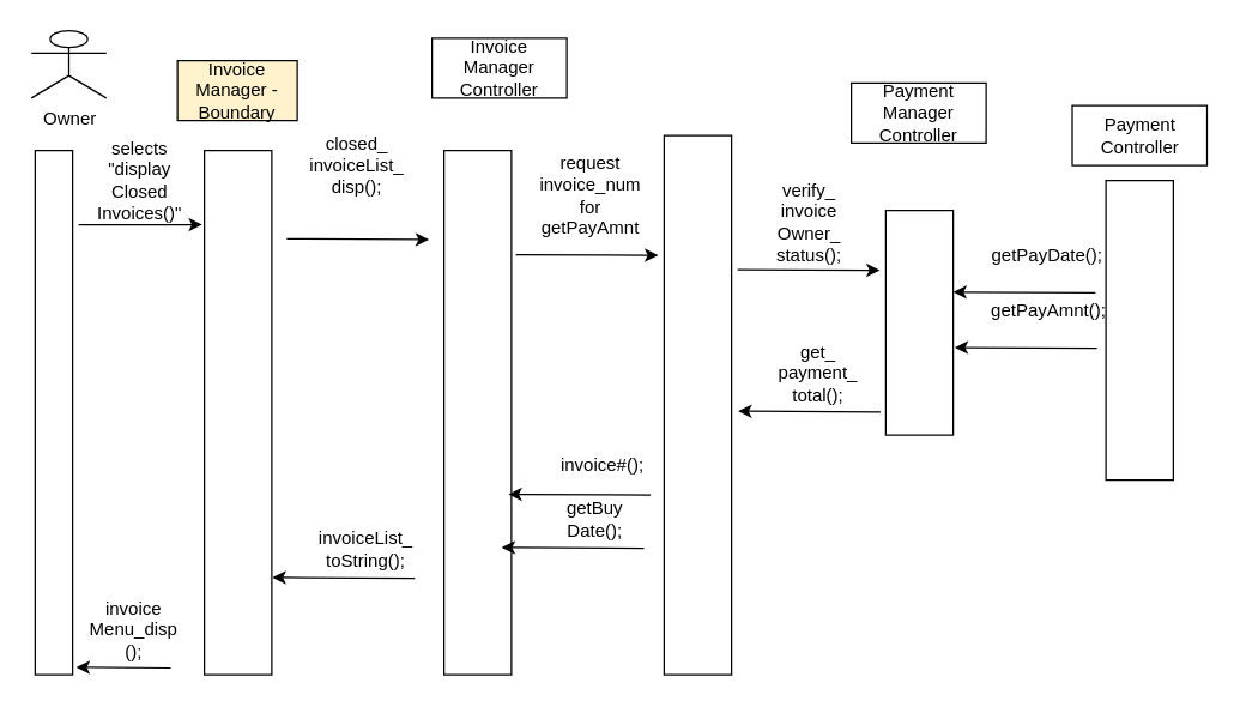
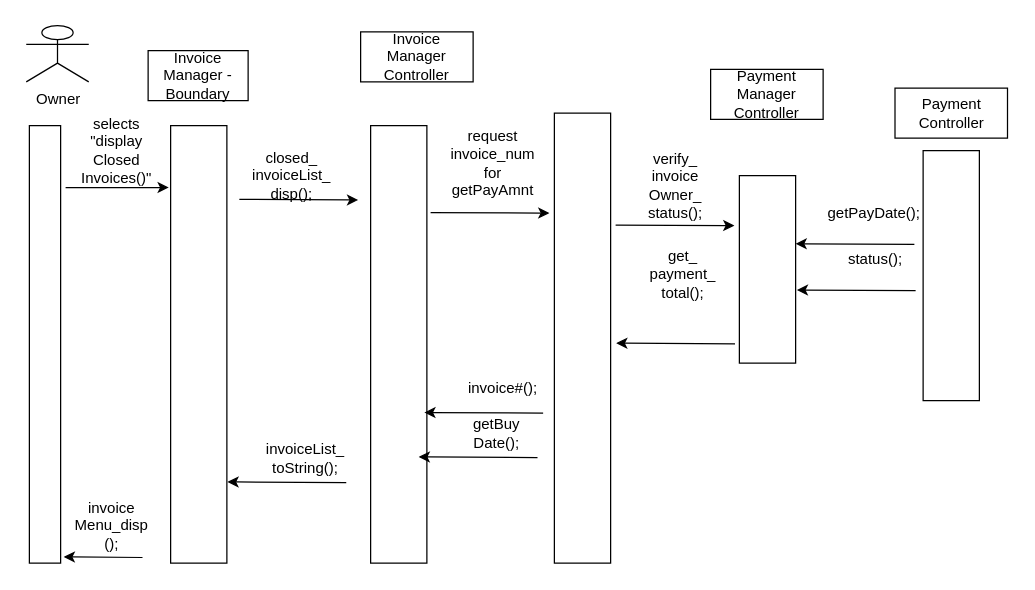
  <mxCell id="0" />
  <mxCell id="1" parent="0" />
  <mxCell id="2" value="Owner" style="shape=umlActor;verticalLabelPosition=bottom;labelBackgroundColor=#ffffff;verticalAlign=top;html=1;outlineConnect=0;" parent="1" vertex="1"><mxGeometry x="20.5" y="20" width="50" height="45" as="geometry" /></mxCell>
- <mxCell id="3" value="Invoice Manager - Boundary" style="rounded=0;whiteSpace=wrap;html=1;fillColor=#fff2cc;" parent="1" vertex="1"><mxGeometry x="118" y="40" width="80" height="40" as="geometry" /></mxCell>
+ <mxCell id="3" value="Invoice Manager - Boundary" style="rounded=0;whiteSpace=wrap;html=1;" parent="1" vertex="1"><mxGeometry x="118" y="40" width="80" height="40" as="geometry" /></mxCell>
  <mxCell id="4" value="" style="endArrow=none;dashed=1;html=1;" parent="1" source="5" edge="1"><mxGeometry width="50" height="50" relative="1" as="geometry"><mxPoint x="37.5" y="470" as="sourcePoint" /><mxPoint x="37.5" y="100" as="targetPoint" /></mxGeometry></mxCell>
  <mxCell id="5" value="" style="rounded=0;whiteSpace=wrap;html=1;" parent="1" vertex="1"><mxGeometry x="23" y="100" width="25" height="350" as="geometry" /></mxCell>
  <mxCell id="6" value="" style="rounded=0;whiteSpace=wrap;html=1;" parent="1" vertex="1"><mxGeometry x="136" y="100" width="45" height="350" as="geometry" /></mxCell>
  <mxCell id="7" value="Invoice Manager Controller" style="rounded=0;whiteSpace=wrap;html=1;" parent="1" vertex="1"><mxGeometry x="288" y="25" width="90" height="40" as="geometry" /></mxCell>
  <mxCell id="8" value="" style="endArrow=classic;html=1;" parent="1" edge="1"><mxGeometry width="50" height="50" relative="1" as="geometry"><mxPoint x="51.983" y="149.5" as="sourcePoint" /><mxPoint x="134.5" y="149.5" as="targetPoint" /></mxGeometry></mxCell>
  <mxCell id="9" value="selects &quot;display&lt;br&gt;Closed Invoices()&quot;" style="text;html=1;strokeColor=none;fillColor=none;align=center;verticalAlign=middle;whiteSpace=wrap;rounded=0;" parent="1" vertex="1"><mxGeometry x="64" y="90" width="58" height="60" as="geometry" /></mxCell>
  <mxCell id="10" value="" style="endArrow=classic;html=1;" parent="1" edge="1"><mxGeometry width="50" height="50" relative="1" as="geometry"><mxPoint x="190.983" y="159" as="sourcePoint" /><mxPoint x="286" y="159.5" as="targetPoint" /></mxGeometry></mxCell>
  <mxCell id="11" value="" style="rounded=0;whiteSpace=wrap;html=1;" parent="1" vertex="1"><mxGeometry x="296" y="100" width="45" height="350" as="geometry" /></mxCell>
  <mxCell id="12" value="" style="rounded=0;whiteSpace=wrap;html=1;" parent="1" vertex="1"><mxGeometry x="443" y="90" width="45" height="360" as="geometry" /></mxCell>
- <mxCell id="13" value="closed_&lt;br&gt;invoiceList_&lt;br&gt;disp();" style="text;html=1;strokeColor=none;fillColor=none;align=center;verticalAlign=middle;whiteSpace=wrap;rounded=0;" parent="1" vertex="1"><mxGeometry x="209" y="80" width="58" height="60" as="geometry" /></mxCell>
+ <mxCell id="13" value="closed_&lt;br&gt;invoiceList_&lt;br&gt;disp();" style="text;html=1;strokeColor=none;fillColor=none;align=center;verticalAlign=middle;whiteSpace=wrap;rounded=0;" parent="1" vertex="1"><mxGeometry x="204" y="110" width="58" height="60" as="geometry" /></mxCell>
  <mxCell id="14" value="" style="endArrow=classic;html=1;" parent="1" edge="1"><mxGeometry width="50" height="50" relative="1" as="geometry"><mxPoint x="113.5" y="445.5" as="sourcePoint" /><mxPoint x="50.5" y="445" as="targetPoint" /></mxGeometry></mxCell>
  <mxCell id="15" value="invoice&lt;br&gt;Menu_disp&lt;br&gt;();" style="text;html=1;strokeColor=none;fillColor=none;align=center;verticalAlign=middle;whiteSpace=wrap;rounded=0;" parent="1" vertex="1"><mxGeometry x="60" y="400" width="58" height="40" as="geometry" /></mxCell>
  <mxCell id="16" value="Payment Manager Controller" style="rounded=0;whiteSpace=wrap;html=1;" parent="1" vertex="1"><mxGeometry x="568" y="55" width="90" height="40" as="geometry" /></mxCell>
  <mxCell id="17" value="Payment Controller" style="rounded=0;whiteSpace=wrap;html=1;" parent="1" vertex="1"><mxGeometry x="715.5" y="70" width="90" height="40" as="geometry" /></mxCell>
  <mxCell id="18" value="" style="rounded=0;whiteSpace=wrap;html=1;" parent="1" vertex="1"><mxGeometry x="591" y="140" width="45" height="150" as="geometry" /></mxCell>
  <mxCell id="19" value="" style="rounded=0;whiteSpace=wrap;html=1;" parent="1" vertex="1"><mxGeometry x="738" y="120" width="45" height="200" as="geometry" /></mxCell>
  <mxCell id="20" value="" style="endArrow=classic;html=1;" parent="1" edge="1"><mxGeometry width="50" height="50" relative="1" as="geometry"><mxPoint x="491.983" y="179.5" as="sourcePoint" /><mxPoint x="587" y="180" as="targetPoint" /></mxGeometry></mxCell>
  <mxCell id="21" value="verify_&lt;br&gt;invoice&lt;br&gt;Owner_&lt;br&gt;status();" style="text;html=1;strokeColor=none;fillColor=none;align=center;verticalAlign=middle;whiteSpace=wrap;rounded=0;" parent="1" vertex="1"><mxGeometry x="511" y="130" width="58" height="35" as="geometry" /></mxCell>
  <mxCell id="22" value="" style="endArrow=classic;html=1;" parent="1" edge="1"><mxGeometry width="50" height="50" relative="1" as="geometry"><mxPoint x="731" y="195" as="sourcePoint" /><mxPoint x="635.983" y="194.5" as="targetPoint" /></mxGeometry></mxCell>
  <mxCell id="23" value="getPayDate();" style="text;html=1;strokeColor=none;fillColor=none;align=center;verticalAlign=middle;whiteSpace=wrap;rounded=0;" parent="1" vertex="1"><mxGeometry x="663.5" y="160" width="70" height="20" as="geometry" /></mxCell>
  <mxCell id="24" value="" style="endArrow=classic;html=1;" parent="1" edge="1"><mxGeometry width="50" height="50" relative="1" as="geometry"><mxPoint x="343.983" y="169.5" as="sourcePoint" /><mxPoint x="439" y="170" as="targetPoint" /></mxGeometry></mxCell>
  <mxCell id="25" value="request invoice_num for getPayAmnt" style="text;html=1;strokeColor=none;fillColor=none;align=center;verticalAlign=middle;whiteSpace=wrap;rounded=0;" parent="1" vertex="1"><mxGeometry x="365" y="100" width="58" height="60" as="geometry" /></mxCell>
  <mxCell id="26" value="" style="endArrow=classic;html=1;" parent="1" edge="1"><mxGeometry width="50" height="50" relative="1" as="geometry"><mxPoint x="732" y="232" as="sourcePoint" /><mxPoint x="636.983" y="231.5" as="targetPoint" /></mxGeometry></mxCell>
- <mxCell id="27" value="getPayAmnt();" style="text;html=1;strokeColor=none;fillColor=none;align=center;verticalAlign=middle;whiteSpace=wrap;rounded=0;" parent="1" vertex="1"><mxGeometry x="664.5" y="197" width="70" height="20" as="geometry" /></mxCell>
+ <mxCell id="27" value="status();" style="text;html=1;strokeColor=none;fillColor=none;align=center;verticalAlign=middle;whiteSpace=wrap;rounded=0;" parent="1" vertex="1"><mxGeometry x="664.5" y="197" width="70" height="20" as="geometry" /></mxCell>
  <mxCell id="28" value="" style="endArrow=classic;html=1;" parent="1" edge="1"><mxGeometry width="50" height="50" relative="1" as="geometry"><mxPoint x="434" y="330" as="sourcePoint" /><mxPoint x="338.983" y="329.5" as="targetPoint" /></mxGeometry></mxCell>
  <mxCell id="29" value="invoice#();" style="text;html=1;strokeColor=none;fillColor=none;align=center;verticalAlign=middle;whiteSpace=wrap;rounded=0;" parent="1" vertex="1"><mxGeometry x="366.5" y="300" width="70" height="20" as="geometry" /></mxCell>
  <mxCell id="30" value="" style="endArrow=classic;html=1;" parent="1" edge="1"><mxGeometry width="50" height="50" relative="1" as="geometry"><mxPoint x="429.5" y="365.5" as="sourcePoint" /><mxPoint x="334.483" y="365" as="targetPoint" /></mxGeometry></mxCell>
  <mxCell id="31" value="getBuy&lt;br&gt;Date();" style="text;html=1;strokeColor=none;fillColor=none;align=center;verticalAlign=middle;whiteSpace=wrap;rounded=0;" parent="1" vertex="1"><mxGeometry x="362" y="335.5" width="70" height="20" as="geometry" /></mxCell>
  <mxCell id="32" value="" style="endArrow=classic;html=1;" edge="1" parent="1"><mxGeometry width="50" height="50" relative="1" as="geometry"><mxPoint x="276.5" y="385.5" as="sourcePoint" /><mxPoint x="181.483" y="385" as="targetPoint" /></mxGeometry></mxCell>
  <mxCell id="33" value="invoiceList_&lt;br&gt;toString();" style="text;html=1;strokeColor=none;fillColor=none;align=center;verticalAlign=middle;whiteSpace=wrap;rounded=0;" vertex="1" parent="1"><mxGeometry x="209" y="355.5" width="70" height="20" as="geometry" /></mxCell>
  <mxCell id="34" value="" style="endArrow=classic;html=1;" edge="1" parent="1"><mxGeometry width="50" height="50" relative="1" as="geometry"><mxPoint x="587.5" y="274.5" as="sourcePoint" /><mxPoint x="492.483" y="274" as="targetPoint" /></mxGeometry></mxCell>
- <mxCell id="35" value="get_&lt;br&gt;payment_&lt;br&gt;total();" style="text;html=1;strokeColor=none;fillColor=none;align=center;verticalAlign=middle;whiteSpace=wrap;rounded=0;" vertex="1" parent="1"><mxGeometry x="511" y="239" width="70" height="20" as="geometry" /></mxCell>
+ <mxCell id="35" value="get_&lt;br&gt;payment_&lt;br&gt;total();" style="text;html=1;strokeColor=none;fillColor=none;align=center;verticalAlign=middle;whiteSpace=wrap;rounded=0;" vertex="1" parent="1"><mxGeometry x="511" y="209" width="70" height="20" as="geometry" /></mxCell>
